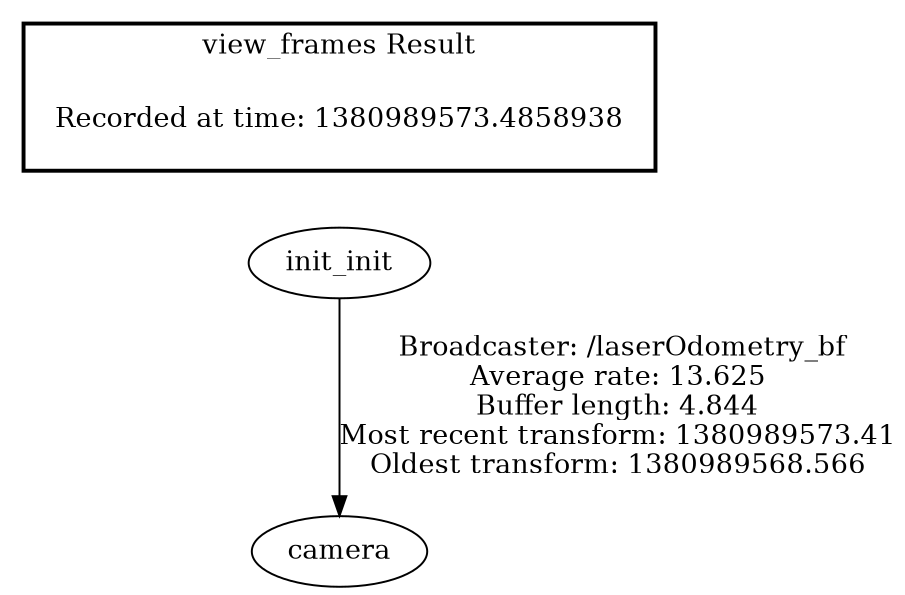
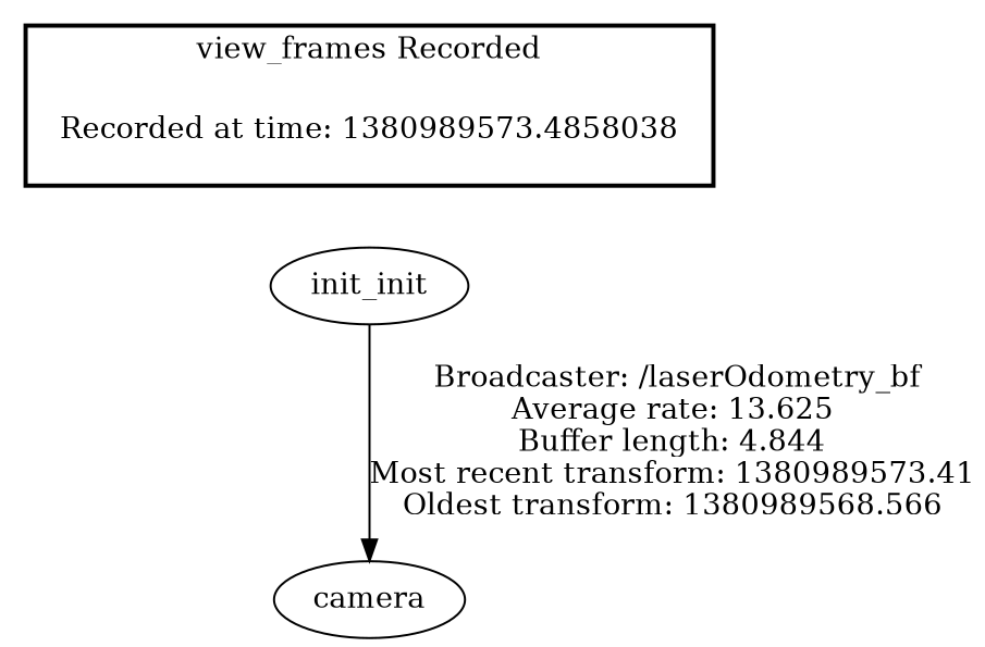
  digraph {
-   "Recorded at time: 1380989573.4858038" [shape=plaintext label="Recorded at time: 1380989573.4858938"]
+   "Recorded at time: 1380989573.4858038" [shape=plaintext]
    n2 [label=init_init]
    camera
    subgraph cluster_1 {
      color=black
-     label="view_frames Result"
+     label="view_frames Recorded"
      style=bold
      "Recorded at time: 1380989573.4858038"
    }
    "Recorded at time: 1380989573.4858038" -> n2 [style=invis]
    n2 -> camera [label=" Broadcaster: /laserOdometry_bf\nAverage rate: 13.625\nBuffer length: 4.844\nMost recent transform: 1380989573.41\nOldest transform: 1380989568.566\n"]
  }
